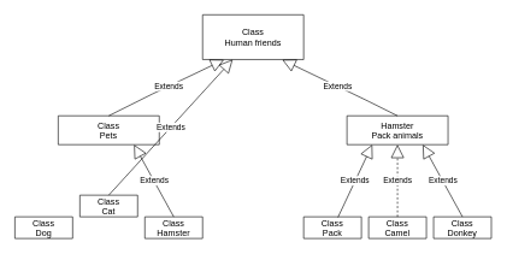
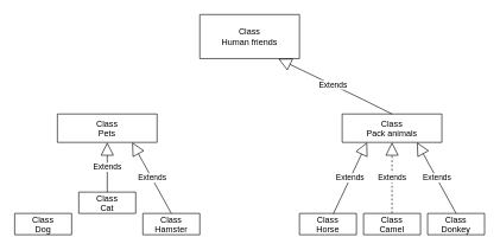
  <mxCell id="0" />
  <mxCell id="1" parent="0" />
  <mxCell id="2" value="Class &#10;Human friends" style="swimlane;fontStyle=0;childLayout=stackLayout;horizontal=1;startSize=62;fillColor=none;horizontalStack=0;resizeParent=1;resizeParentMax=0;resizeLast=0;collapsible=1;marginBottom=0;" parent="1" vertex="1"><mxGeometry x="280" y="20" width="140" height="62" as="geometry" /></mxCell>
  <mxCell id="3" value="Class &#10;Pets" style="swimlane;fontStyle=0;childLayout=stackLayout;horizontal=1;startSize=72;fillColor=none;horizontalStack=0;resizeParent=1;resizeParentMax=0;resizeLast=0;collapsible=1;marginBottom=0;" parent="1" vertex="1"><mxGeometry x="80" y="160" width="140" height="40" as="geometry" /></mxCell>
- <mxCell id="4" value="Hamster&#10;Pack animals" style="swimlane;fontStyle=0;childLayout=stackLayout;horizontal=1;startSize=72;fillColor=none;horizontalStack=0;resizeParent=1;resizeParentMax=0;resizeLast=0;collapsible=1;marginBottom=0;" parent="1" vertex="1"><mxGeometry x="480" y="160" width="140" height="40" as="geometry" /></mxCell>
- <mxCell id="5" value="Extends" style="endArrow=block;endSize=16;endFill=0;html=1;rounded=0;exitX=0.5;exitY=0;exitDx=0;exitDy=0;entryX=0.212;entryY=1.005;entryDx=0;entryDy=0;entryPerimeter=0;" parent="1" source="3" edge="1" target="2"><mxGeometry x="0.042" width="160" relative="1" as="geometry"><mxPoint x="320" y="330" as="sourcePoint" /><mxPoint x="310" y="80" as="targetPoint" /><Array as="points"><mxPoint x="210" y="130" /></Array><mxPoint as="offset" /></mxGeometry></mxCell>
+ <mxCell id="4" value="Class&#10;Pack animals" style="swimlane;fontStyle=0;childLayout=stackLayout;horizontal=1;startSize=72;fillColor=none;horizontalStack=0;resizeParent=1;resizeParentMax=0;resizeLast=0;collapsible=1;marginBottom=0;" parent="1" vertex="1"><mxGeometry x="480" y="160" width="140" height="40" as="geometry" /></mxCell>
  <mxCell id="6" value="Extends" style="endArrow=block;endSize=16;endFill=0;html=1;rounded=0;exitX=0.5;exitY=0;exitDx=0;exitDy=0;entryX=0.788;entryY=1.005;entryDx=0;entryDy=0;entryPerimeter=0;" parent="1" edge="1" target="2" source="4"><mxGeometry x="0.053" width="160" relative="1" as="geometry"><mxPoint x="500" y="160" as="sourcePoint" /><mxPoint x="390" y="80" as="targetPoint" /><Array as="points"><mxPoint x="510" y="140" /></Array><mxPoint as="offset" /></mxGeometry></mxCell>
  <mxCell id="7" value="Class&#10; Dog" style="swimlane;fontStyle=0;childLayout=stackLayout;horizontal=1;startSize=30;fillColor=none;horizontalStack=0;resizeParent=1;resizeParentMax=0;resizeLast=0;collapsible=1;marginBottom=0;" parent="1" vertex="1"><mxGeometry x="20" y="300" width="80" height="30" as="geometry" /></mxCell>
  <mxCell id="8" value="Class&#10; Cat" style="swimlane;fontStyle=0;childLayout=stackLayout;horizontal=1;startSize=64;fillColor=none;horizontalStack=0;resizeParent=1;resizeParentMax=0;resizeLast=0;collapsible=1;marginBottom=0;" parent="1" vertex="1"><mxGeometry x="110" y="270" width="80" height="30" as="geometry" /></mxCell>
  <mxCell id="9" value="Class&#10; Hamster" style="swimlane;fontStyle=0;childLayout=stackLayout;horizontal=1;startSize=64;fillColor=none;horizontalStack=0;resizeParent=1;resizeParentMax=0;resizeLast=0;collapsible=1;marginBottom=0;" parent="1" vertex="1"><mxGeometry x="200" y="300" width="80" height="30" as="geometry" /></mxCell>
  <mxCell id="10" value="Extends" style="endArrow=block;endSize=16;endFill=0;html=1;rounded=0;entryX=0.75;entryY=1;entryDx=0;entryDy=0;" parent="9" target="3" edge="1"><mxGeometry width="160" relative="1" as="geometry"><mxPoint x="40" as="sourcePoint" /><mxPoint x="200" as="targetPoint" /></mxGeometry></mxCell>
  <mxCell id="11" value="Class&#10; Camel" style="swimlane;fontStyle=0;childLayout=stackLayout;horizontal=1;startSize=62;fillColor=none;horizontalStack=0;resizeParent=1;resizeParentMax=0;resizeLast=0;collapsible=1;marginBottom=0;" parent="1" vertex="1"><mxGeometry x="510" y="300" width="80" height="30" as="geometry" /></mxCell>
  <mxCell id="12" value="Class&#10; Donkey" style="swimlane;fontStyle=0;childLayout=stackLayout;horizontal=1;startSize=62;fillColor=none;horizontalStack=0;resizeParent=1;resizeParentMax=0;resizeLast=0;collapsible=1;marginBottom=0;" parent="1" vertex="1"><mxGeometry x="600" y="300" width="80" height="30" as="geometry" /></mxCell>
- <mxCell id="13" value="Class&#10; Pack" style="swimlane;fontStyle=0;childLayout=stackLayout;horizontal=1;startSize=62;fillColor=none;horizontalStack=0;resizeParent=1;resizeParentMax=0;resizeLast=0;collapsible=1;marginBottom=0;" parent="1" vertex="1"><mxGeometry x="420" y="300" width="80" height="30" as="geometry" /></mxCell>
+ <mxCell id="13" value="Class&#10; Horse" style="swimlane;fontStyle=0;childLayout=stackLayout;horizontal=1;startSize=62;fillColor=none;horizontalStack=0;resizeParent=1;resizeParentMax=0;resizeLast=0;collapsible=1;marginBottom=0;" parent="1" vertex="1"><mxGeometry x="420" y="300" width="80" height="30" as="geometry" /></mxCell>
  <mxCell id="14" value="Extends" style="endArrow=block;endSize=16;endFill=0;html=1;rounded=0;exitX=0.594;exitY=0.023;exitDx=0;exitDy=0;exitPerimeter=0;entryX=0.25;entryY=1;entryDx=0;entryDy=0;" parent="1" source="13" target="4" edge="1"><mxGeometry width="160" relative="1" as="geometry"><mxPoint x="320" y="330" as="sourcePoint" /><mxPoint x="480" y="330" as="targetPoint" /></mxGeometry></mxCell>
- <mxCell id="15" value="Extends" style="endArrow=block;endSize=16;endFill=0;html=1;rounded=0;exitX=0.5;exitY=0;exitDx=0;exitDy=0;" parent="1" source="8" target="2" edge="1"><mxGeometry width="160" relative="1" as="geometry"><mxPoint x="320" y="330" as="sourcePoint" /><mxPoint x="480" y="330" as="targetPoint" /></mxGeometry></mxCell>
+ <mxCell id="15" value="Extends" style="endArrow=block;endSize=16;endFill=0;html=1;rounded=0;exitX=0.5;exitY=0;exitDx=0;exitDy=0;entryX=0.5;entryY=1;entryDx=0;entryDy=0;" parent="1" source="8" target="3" edge="1"><mxGeometry width="160" relative="1" as="geometry"><mxPoint x="320" y="330" as="sourcePoint" /><mxPoint x="480" y="330" as="targetPoint" /></mxGeometry></mxCell>
  <mxCell id="16" value="Extends" style="endArrow=block;endSize=16;endFill=0;html=1;rounded=0;exitX=0.5;exitY=0;exitDx=0;exitDy=0;entryX=0.75;entryY=1;entryDx=0;entryDy=0;" parent="1" source="12" target="4" edge="1"><mxGeometry width="160" relative="1" as="geometry"><mxPoint x="320" y="330" as="sourcePoint" /><mxPoint x="480" y="330" as="targetPoint" /></mxGeometry></mxCell>
  <mxCell id="17" value="Extends" style="endArrow=block;endSize=16;endFill=0;html=1;rounded=0;exitX=0.5;exitY=0;exitDx=0;exitDy=0;entryX=0.5;entryY=1;entryDx=0;entryDy=0;dashed=1;" parent="1" source="11" target="4" edge="1"><mxGeometry width="160" relative="1" as="geometry"><mxPoint x="320" y="330" as="sourcePoint" /><mxPoint x="480" y="330" as="targetPoint" /></mxGeometry></mxCell>
